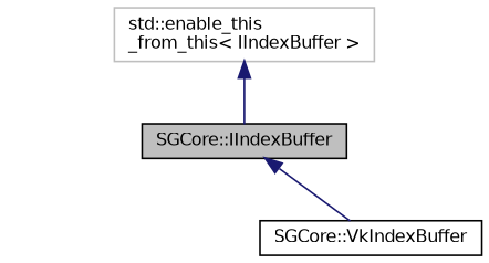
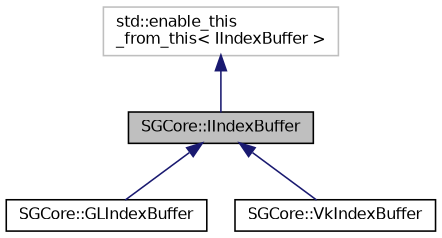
  digraph {
    node [color=black fillcolor=white fontname=Helvetica fontsize=10 shape=record style=filled]
    edge [color=midnightblue dir=back fontname=Helvetica fontsize=10 labelfontname=Helvetica labelfontsize=10 style=solid]
    n1 [fillcolor=grey75 fontcolor=black height=0.2 label="SGCore::IIndexBuffer" width=0.4]
+   n2 [height=0.2 label="SGCore::GLIndexBuffer" width=0.4]
    n3 [height=0.2 label="SGCore::VkIndexBuffer" width=0.4]
    n4 [color=grey75 height=0.2 label="std::enable_this\l_from_this\< IIndexBuffer \>" width=0.4]
+   n1 -> n2
    n1 -> n3
    n4 -> n1
  }
